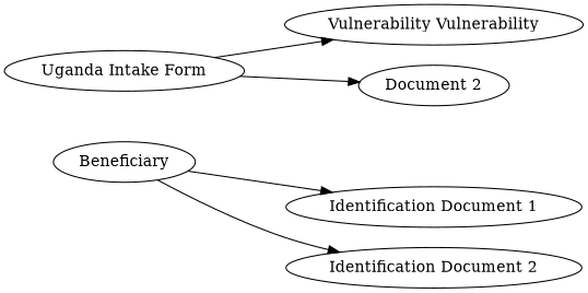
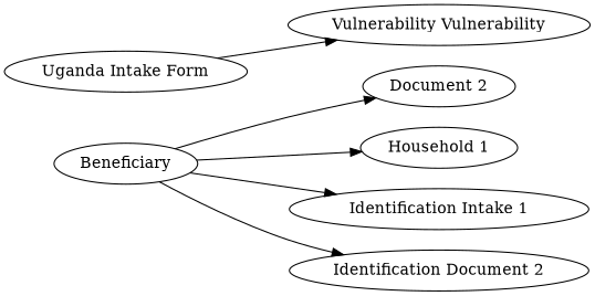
  digraph {
    rankdir=LR
    n1 [label="Vulnerability Vulnerability"]
    "Uganda Intake Form"
    Beneficiary
+   "Household 1"
    n5 [label="Document 2"]
-   "Identification Document 1"
+   "Identification Document 1" [label="Identification Intake 1"]
    "Identification Document 2"
    "Uganda Intake Form" -> n1
-   "Uganda Intake Form" -> n5
+   Beneficiary -> "Household 1"
+   Beneficiary -> n5
    Beneficiary -> "Identification Document 1"
    Beneficiary -> "Identification Document 2"
  }
